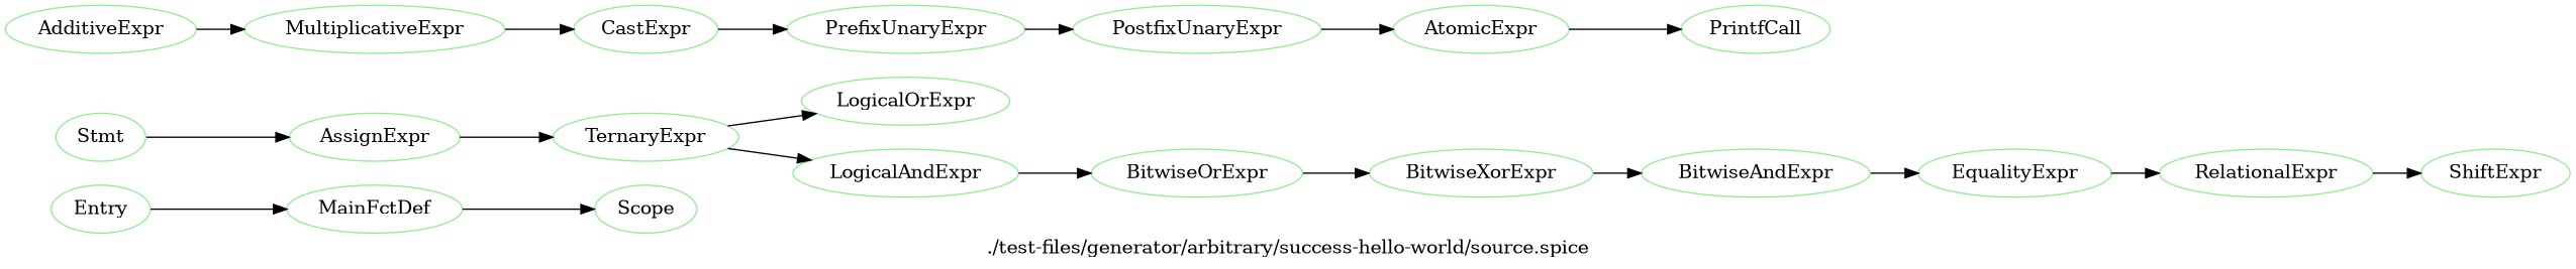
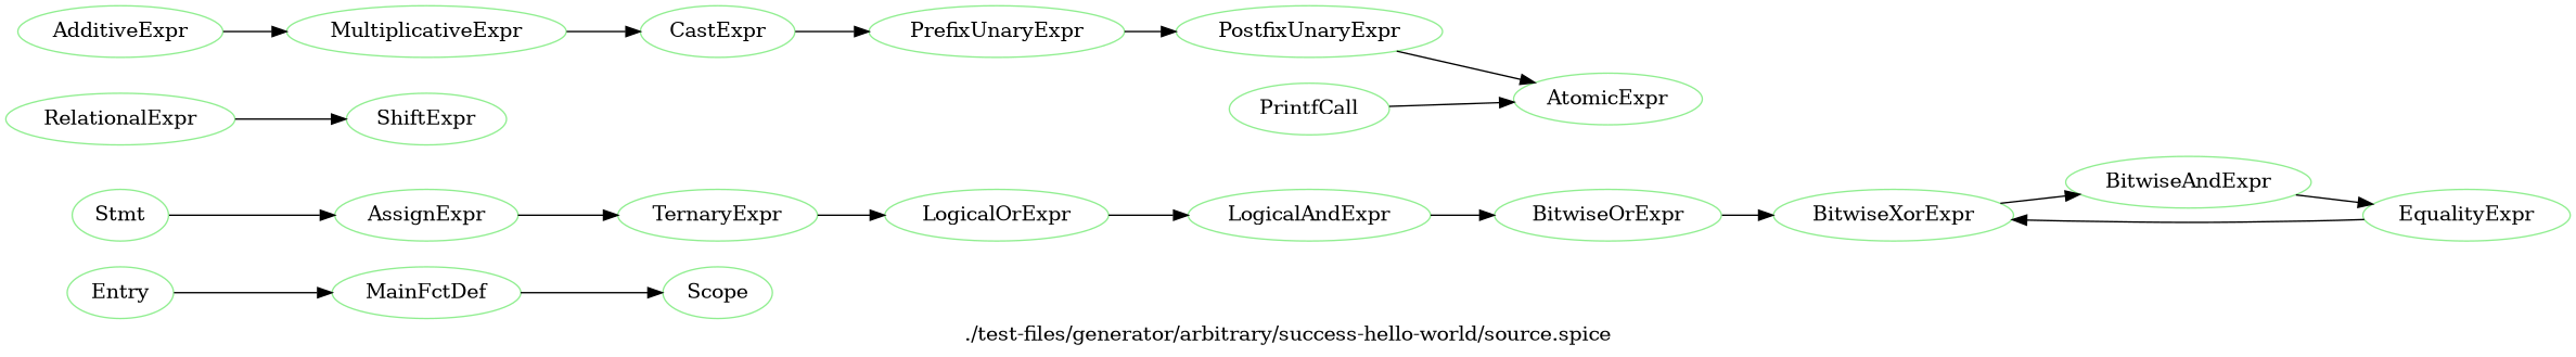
  digraph {
    label="./test-files/generator/arbitrary/success-hello-world/source.spice"
    rankdir=LR
    node [color=lightgreen]
    n1 [label=Entry]
    n2 [label=MainFctDef]
    n3 [label=Scope]
    n4 [label=Stmt]
    n5 [label=AssignExpr]
    n6 [label=TernaryExpr]
    n7 [label=LogicalOrExpr]
    n8 [label=LogicalAndExpr]
    n9 [label=BitwiseOrExpr]
    n10 [label=BitwiseXorExpr]
    n11 [label=BitwiseAndExpr]
    n12 [label=EqualityExpr]
    n13 [label=RelationalExpr]
    n14 [label=ShiftExpr]
    n15 [label=AdditiveExpr]
    n16 [label=MultiplicativeExpr]
    n17 [label=CastExpr]
    n18 [label=PrefixUnaryExpr]
    n19 [label=PostfixUnaryExpr]
    n20 [label=AtomicExpr]
    n21 [label=PrintfCall]
    n1 -> n2
    n2 -> n3
    n4 -> n5
    n5 -> n6
    n6 -> n7
-   n6 -> n8
+   n7 -> n8
    n8 -> n9
    n9 -> n10
    n10 -> n11
    n11 -> n12
-   n12 -> n13
+   n12 -> n10
    n13 -> n14
    n15 -> n16
    n16 -> n17
    n17 -> n18
    n18 -> n19
    n19 -> n20
-   n20 -> n21
+   n21 -> n20
  }
